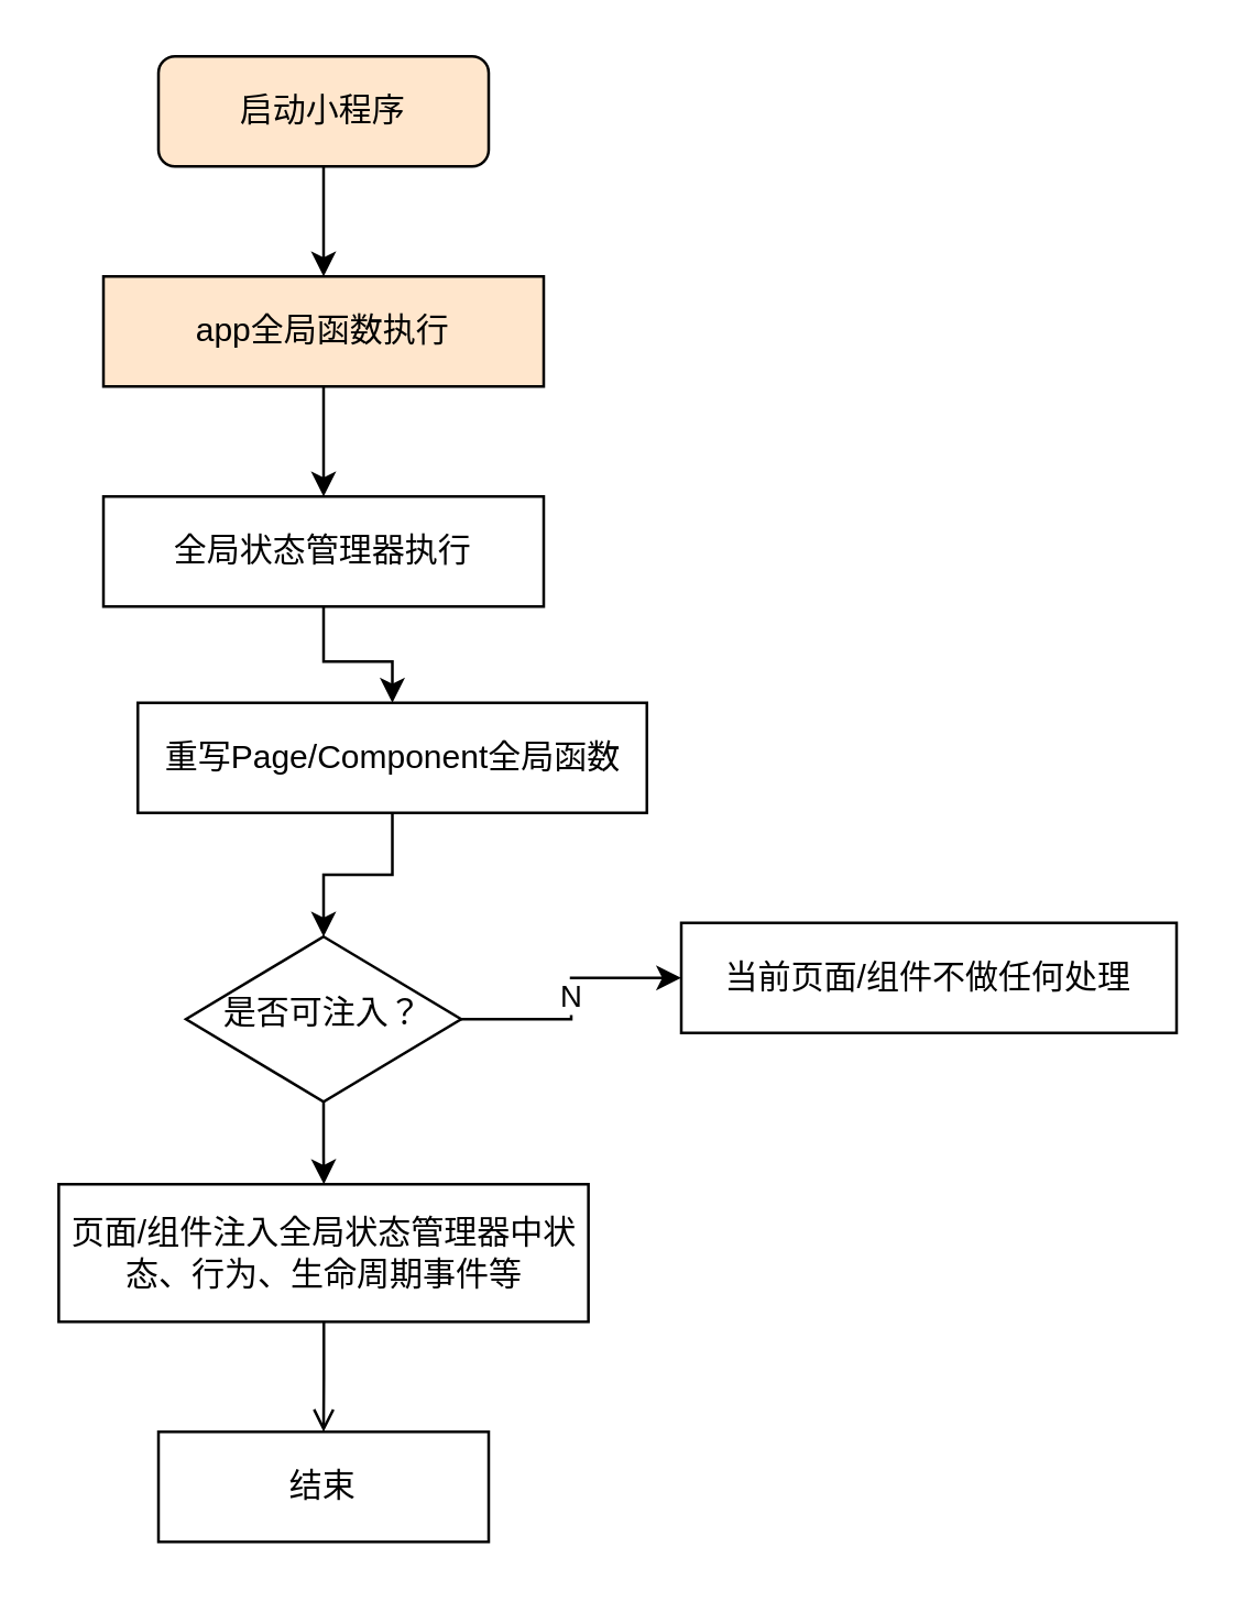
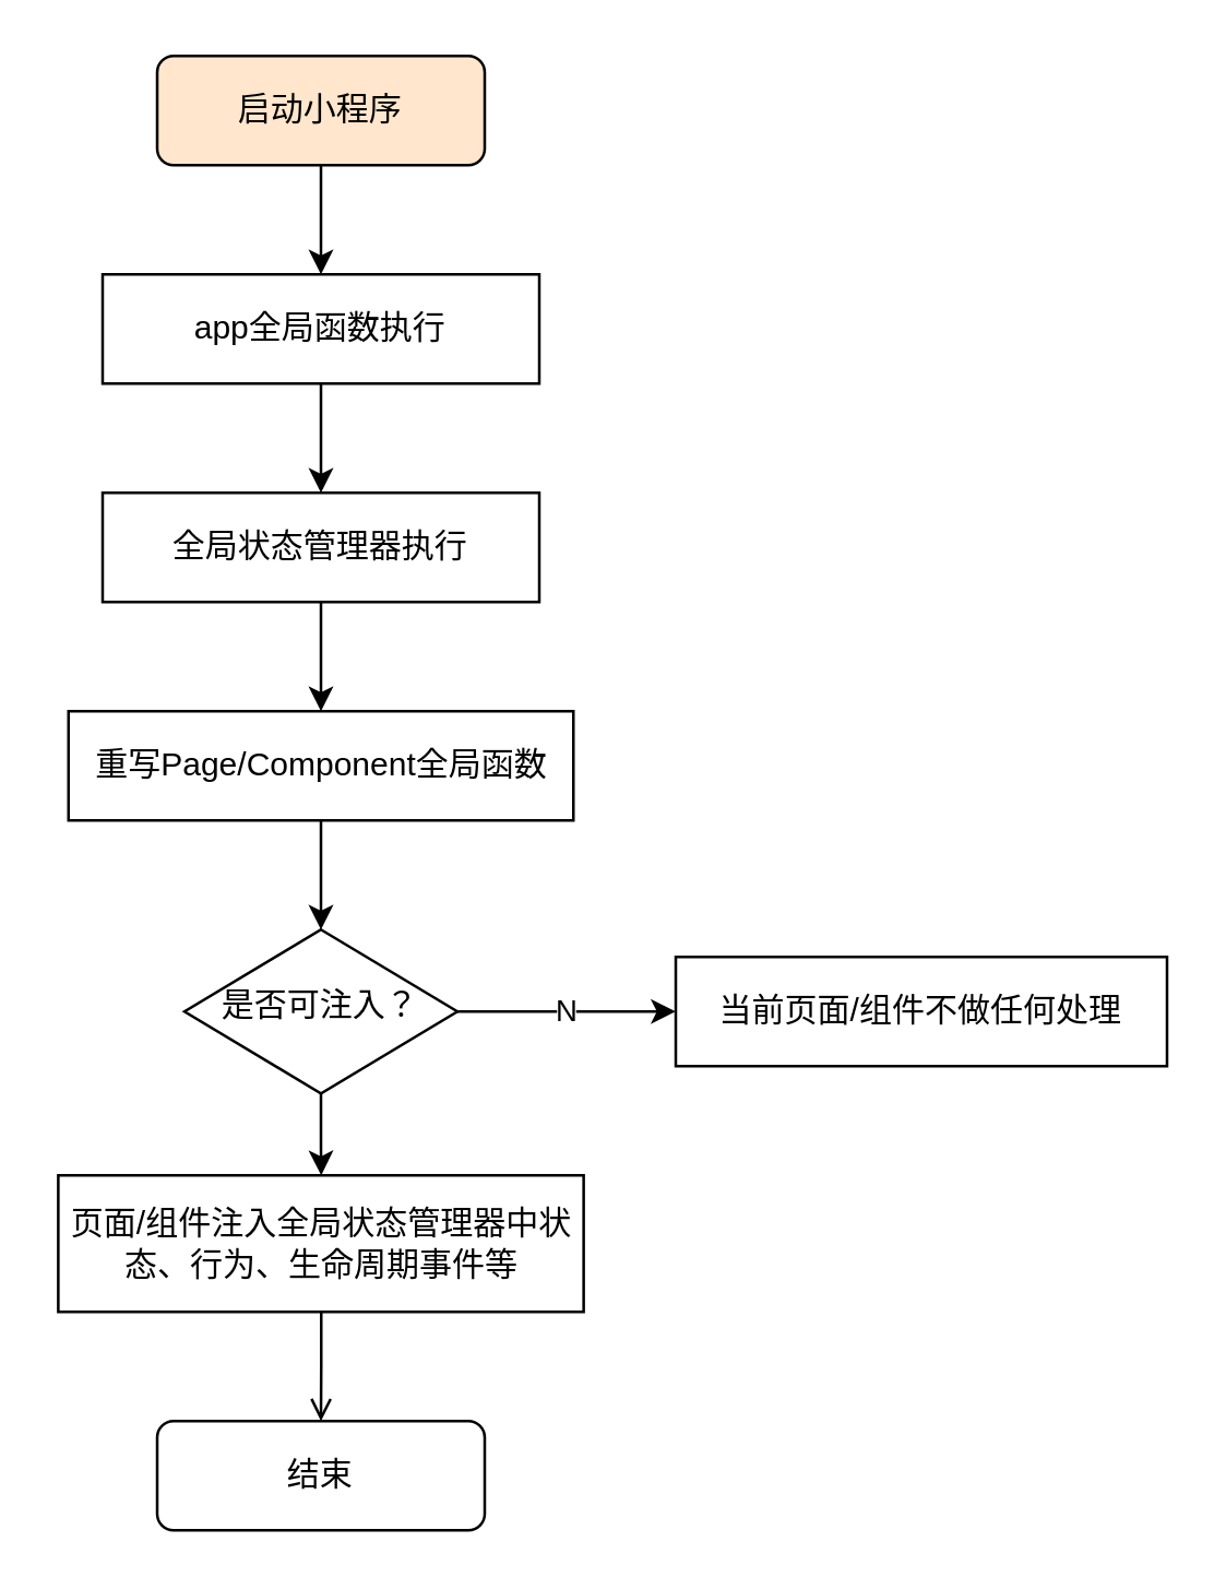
  <mxCell id="0" />
  <mxCell id="1" parent="0" />
  <mxCell id="2" style="edgeStyle=orthogonalEdgeStyle;rounded=0;orthogonalLoop=1;jettySize=auto;html=1;entryX=0.5;entryY=0;entryDx=0;entryDy=0;" edge="1" parent="1" source="3" target="5"><mxGeometry relative="1" as="geometry" /></mxCell>
  <mxCell id="3" value="启动小程序" style="rounded=1;whiteSpace=wrap;html=1;fontSize=12;glass=0;strokeWidth=1;shadow=0;fillColor=#ffe6cc;" parent="1" vertex="1"><mxGeometry x="57" y="20" width="120" height="40" as="geometry" /></mxCell>
  <mxCell id="4" value="" style="edgeStyle=orthogonalEdgeStyle;rounded=0;orthogonalLoop=1;jettySize=auto;html=1;" edge="1" parent="1" source="5" target="15"><mxGeometry relative="1" as="geometry" /></mxCell>
- <mxCell id="5" value="app全局函数执行" style="rounded=0;whiteSpace=wrap;html=1;fillColor=#ffe6cc;" vertex="1" parent="1"><mxGeometry x="37" y="100" width="160" height="40" as="geometry" /></mxCell>
+ <mxCell id="5" value="app全局函数执行" style="rounded=0;whiteSpace=wrap;html=1;" vertex="1" parent="1"><mxGeometry x="37" y="100" width="160" height="40" as="geometry" /></mxCell>
  <mxCell id="6" value="" style="edgeStyle=orthogonalEdgeStyle;rounded=0;orthogonalLoop=1;jettySize=auto;html=1;" edge="1" parent="1" source="7" target="10"><mxGeometry relative="1" as="geometry" /></mxCell>
- <mxCell id="7" value="重写Page/Component全局函数" style="rounded=0;whiteSpace=wrap;html=1;" vertex="1" parent="1"><mxGeometry x="49.5" y="255" width="185" height="40" as="geometry" /></mxCell>
+ <mxCell id="7" value="重写Page/Component全局函数" style="rounded=0;whiteSpace=wrap;html=1;" vertex="1" parent="1"><mxGeometry x="24.5" y="260" width="185" height="40" as="geometry" /></mxCell>
  <mxCell id="8" value="N" style="edgeStyle=orthogonalEdgeStyle;rounded=0;orthogonalLoop=1;jettySize=auto;html=1;exitX=1;exitY=0.5;exitDx=0;exitDy=0;entryX=0;entryY=0.5;entryDx=0;entryDy=0;" edge="1" parent="1" source="10" target="11"><mxGeometry relative="1" as="geometry" /></mxCell>
  <mxCell id="9" value="" style="edgeStyle=orthogonalEdgeStyle;rounded=0;orthogonalLoop=1;jettySize=auto;html=1;" edge="1" parent="1" source="10" target="13"><mxGeometry relative="1" as="geometry" /></mxCell>
  <mxCell id="10" value="是否可注入？" style="rhombus;whiteSpace=wrap;html=1;shadow=0;fontFamily=Helvetica;fontSize=12;align=center;strokeWidth=1;spacing=6;spacingTop=-4;" vertex="1" parent="1"><mxGeometry x="67" y="340" width="100" height="60" as="geometry" /></mxCell>
- <mxCell id="11" value="当前页面/组件不做任何处理" style="rounded=0;whiteSpace=wrap;html=1;" vertex="1" parent="1"><mxGeometry x="247" y="335" width="180" height="40" as="geometry" /></mxCell>
+ <mxCell id="11" value="当前页面/组件不做任何处理" style="rounded=0;whiteSpace=wrap;html=1;" vertex="1" parent="1"><mxGeometry x="247" y="350" width="180" height="40" as="geometry" /></mxCell>
  <mxCell id="12" value="" style="edgeStyle=orthogonalEdgeStyle;rounded=0;orthogonalLoop=1;jettySize=auto;html=1;endArrow=open;" edge="1" parent="1" source="13" target="16"><mxGeometry relative="1" as="geometry" /></mxCell>
  <mxCell id="13" value="页面/组件注入全局状态管理器中状态、行为、生命周期事件等" style="rounded=0;whiteSpace=wrap;html=1;" vertex="1" parent="1"><mxGeometry x="20.75" y="430" width="192.5" height="50" as="geometry" /></mxCell>
  <mxCell id="14" value="" style="edgeStyle=orthogonalEdgeStyle;rounded=0;orthogonalLoop=1;jettySize=auto;html=1;" edge="1" parent="1" source="15" target="7"><mxGeometry relative="1" as="geometry" /></mxCell>
  <mxCell id="15" value="全局状态管理器执行" style="rounded=0;whiteSpace=wrap;html=1;" vertex="1" parent="1"><mxGeometry x="37" y="180" width="160" height="40" as="geometry" /></mxCell>
- <mxCell id="16" value="结束" style="whiteSpace=wrap;html=1;fontSize=12;glass=0;strokeWidth=1;shadow=0;rounded=0;" vertex="1" parent="1"><mxGeometry x="57" y="520" width="120" height="40" as="geometry" /></mxCell>
+ <mxCell id="16" value="结束" style="rounded=1;whiteSpace=wrap;html=1;fontSize=12;glass=0;strokeWidth=1;shadow=0;" vertex="1" parent="1"><mxGeometry x="57" y="520" width="120" height="40" as="geometry" /></mxCell>
